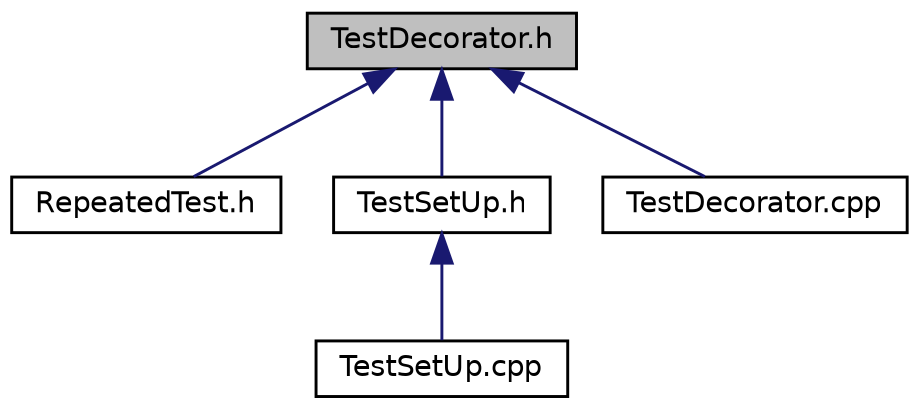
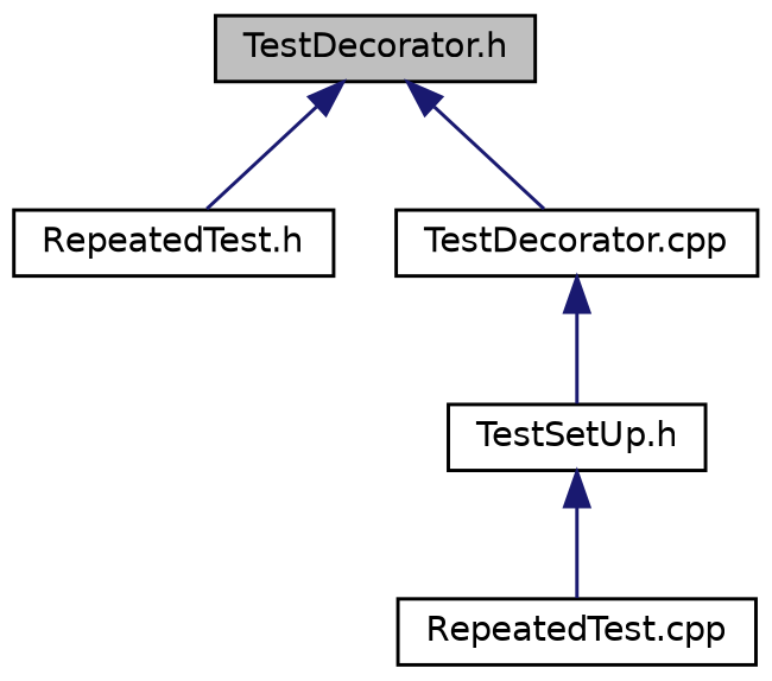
  digraph {
    node [color=black fillcolor=white fontname=Helvetica fontsize=10 shape=record style=filled]
    edge [color=midnightblue dir=back fontname=Helvetica fontsize=10 labelfontname=Helvetica labelfontsize=10 style=solid]
    n1 [fillcolor=grey75 fontcolor=black height=0.2 label="TestDecorator.h" width=0.4]
    n2 [height=0.2 label="RepeatedTest.h" width=0.4]
    n3 [height=0.2 label="TestSetUp.h" width=0.4]
    n4 [height=0.2 label="TestDecorator.cpp" width=0.4]
-   n5 [height=0.2 label="TestSetUp.cpp" width=0.4]
+   n5 [height=0.2 label="RepeatedTest.cpp" width=0.4]
    n1 -> n2
-   n1 -> n3
+   n4 -> n3
    n1 -> n4
    n3 -> n5
  }
